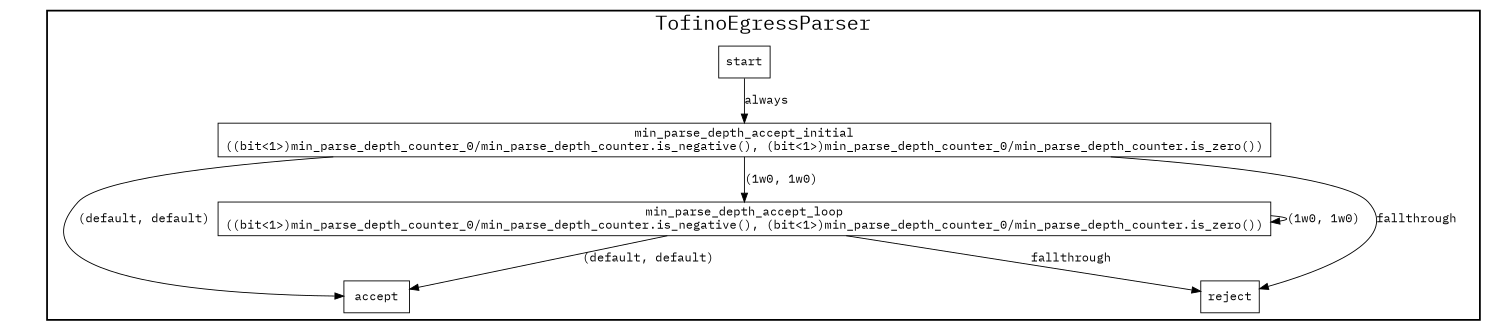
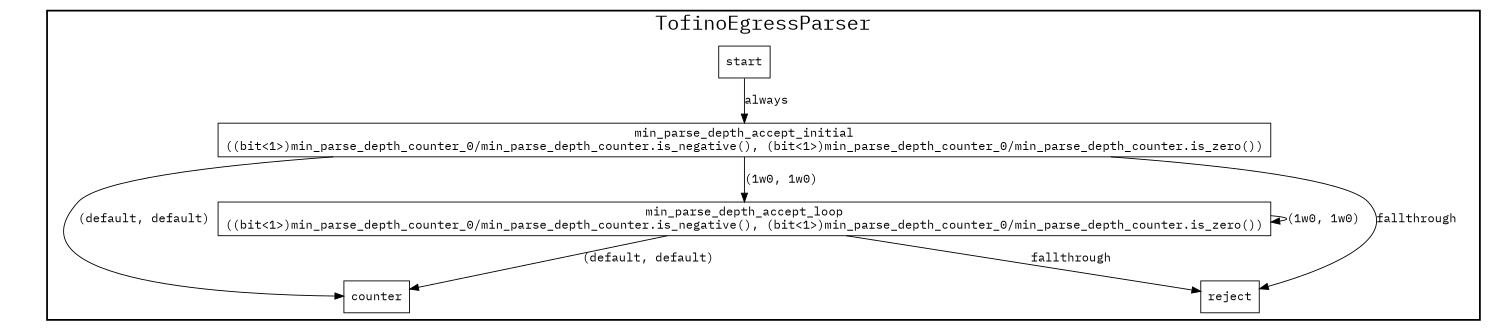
  digraph {
    fontname="IBM Plex Mono"
    node [shape=rectangle style=solid fontname="IBM Plex Mono"]
    edge [fontname="IBM Plex Mono"]
    n1 [label=start]
    n2 [label="min_parse_depth_accept_initial\n((bit<1>)min_parse_depth_counter_0/min_parse_depth_counter.is_negative(), (bit<1>)min_parse_depth_counter_0/min_parse_depth_counter.is_zero())"]
-   n3 [label=accept]
+   n3 [label=counter]
    n4 [label=reject]
    n5 [label="min_parse_depth_accept_loop\n((bit<1>)min_parse_depth_counter_0/min_parse_depth_counter.is_negative(), (bit<1>)min_parse_depth_counter_0/min_parse_depth_counter.is_zero())"]
    subgraph cluster_1 {
      fontsize="22pt"
      label=TofinoEgressParser
      style=bold
      n1
      n2
      n3
      n4
      n5
    }
    n1 -> n2 [label=always]
    n2 -> n3 [label="(default, default)"]
    n2 -> n4 [label=fallthrough]
    n2 -> n5 [label="(1w0, 1w0)"]
    n5 -> n3 [label="(default, default)"]
    n5 -> n4 [label=fallthrough]
    n5 -> n5 [label="(1w0, 1w0)"]
  }
